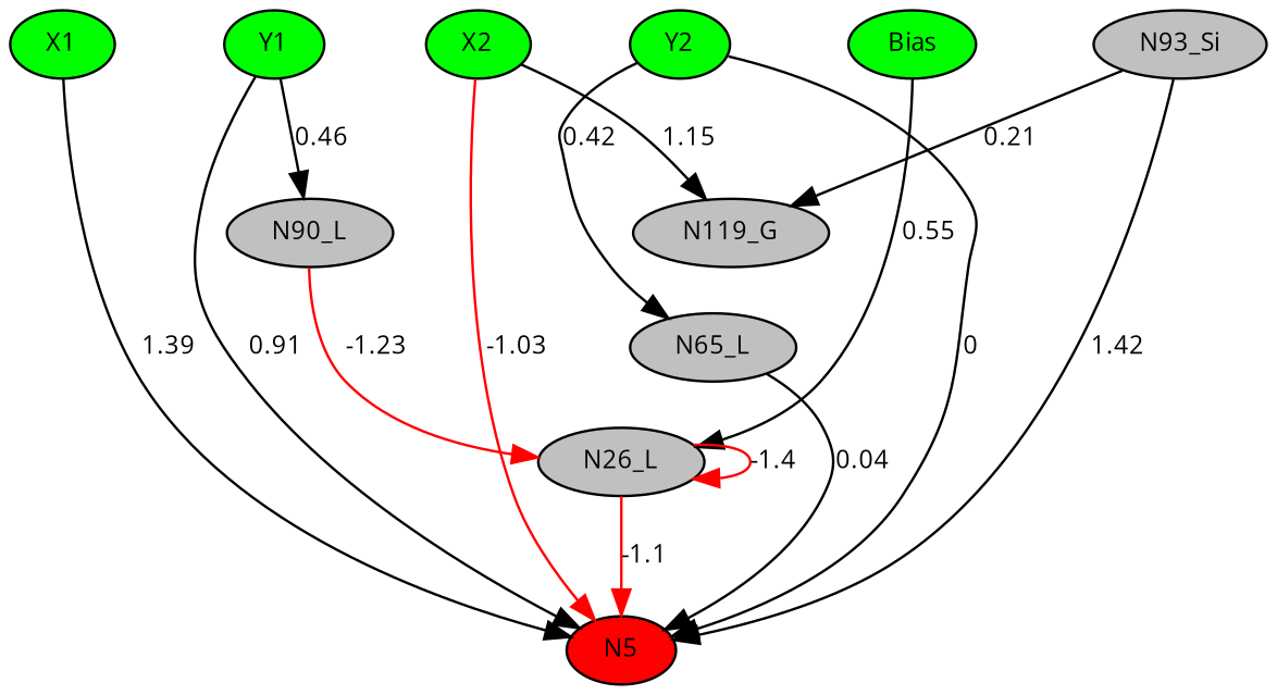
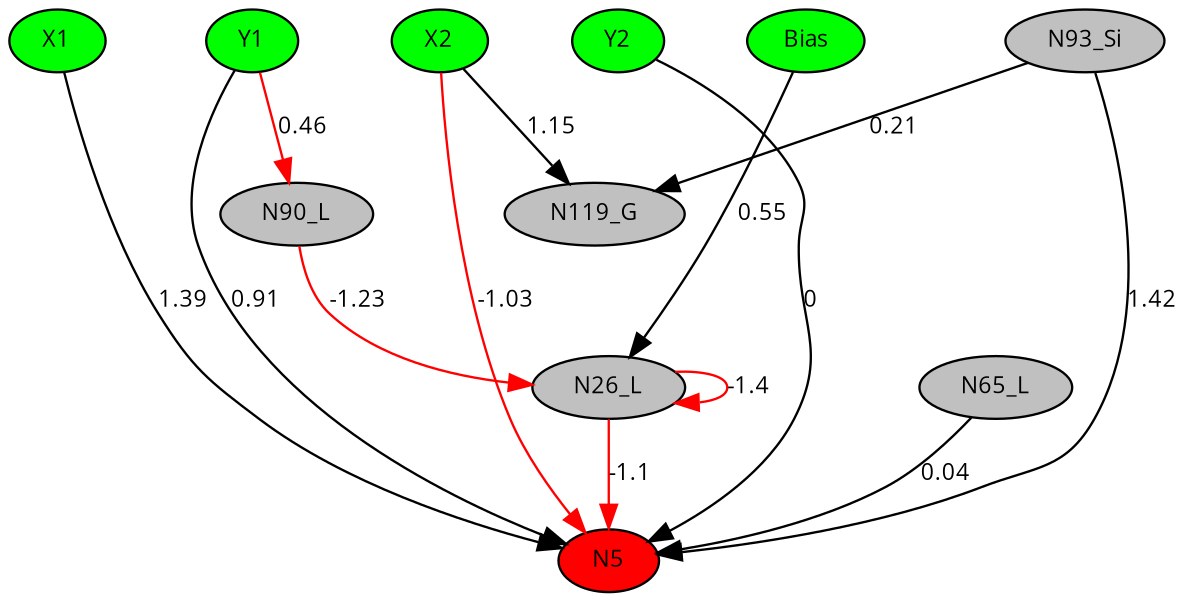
  digraph {
    fontname="Open Sans"
    node [fillcolor=green fontname="Open Sans" fontsize=10 shape=ellipse style=filled]
    edge [color=black fontname="Open Sans" fontsize=10]
    N5 [fillcolor=red height=0.1 width=0.1]
    n2 [height=0.1 label=Bias width=0.1]
    n3 [height=0.1 label=X1 width=0.1]
    n4 [height=0.1 label=Y1 width=0.1]
    n5 [height=0.1 label=X2 width=0.1]
    n6 [height=0.1 label=Y2 width=0.1]
    n7 [fillcolor=gray height=0.1 label=N26_L width=0.1]
    n8 [fillcolor=gray height=0.1 label=N90_L width=0.1]
    n9 [fillcolor=gray height=0.1 label=N119_G width=0.1]
    n10 [fillcolor=gray height=0.1 label=N65_L width=0.1]
    n11 [fillcolor=gray height=0.1 label=N93_Si width=0.1]
    subgraph sub_1 {
      rank=same
      N5
    }
    subgraph sub_2 {
      rank=same
      n2
      n3
      n4
      n5
      n6
    }
    n2 -> n7 [label=0.55]
    n3 -> N5 [label=1.39]
    n3 -> n4 [style=invis color="" fontsize=""]
    n4 -> N5 [label=0.91]
    n4 -> n5 [style=invis color="" fontsize=""]
-   n4 -> n8 [label=0.46]
+   n4 -> n8 [color=red label=0.46]
    n5 -> N5 [arrowType=inv color=red label=-1.03]
    n5 -> n6 [style=invis color="" fontsize=""]
    n5 -> n9 [label=1.15]
    n6 -> N5 [label=0]
    n6 -> n2 [style=invis color="" fontsize=""]
-   n6 -> n10 [label=0.42]
    n7 -> N5 [arrowType=inv color=red label=-1.1]
    n7 -> n7 [arrowType=inv color=red label=-1.4]
    n8 -> n7 [arrowType=inv color=red label=-1.23]
    n10 -> N5 [label=0.04]
    n11 -> N5 [label=1.42]
    n11 -> n9 [label=0.21]
  }
